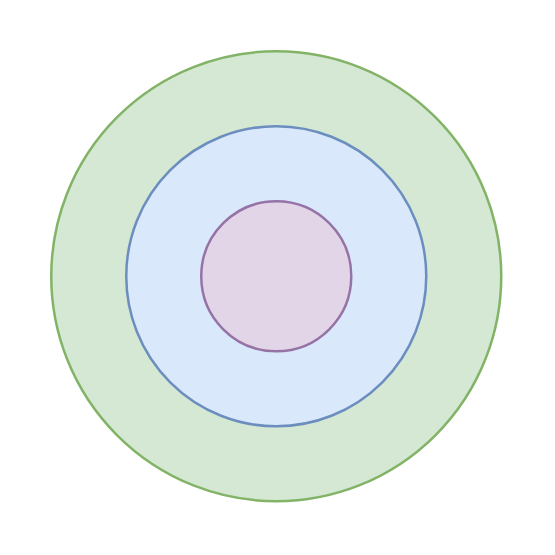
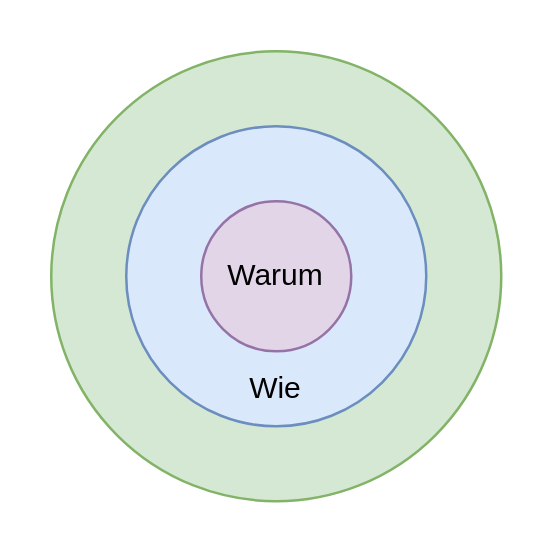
  <mxCell id="0" />
  <mxCell id="1" parent="0" />
  <mxCell id="2" value="" style="ellipse;whiteSpace=wrap;html=1;aspect=fixed;fillColor=#d5e8d4;strokeColor=#82b366;" parent="1" vertex="1"><mxGeometry x="20" y="20" width="180" height="180" as="geometry" /></mxCell>
  <mxCell id="3" value="" style="ellipse;whiteSpace=wrap;html=1;aspect=fixed;fillColor=#dae8fc;strokeColor=#6c8ebf;" parent="1" vertex="1"><mxGeometry x="50" y="50" width="120" height="120" as="geometry" /></mxCell>
  <mxCell id="4" value="" style="ellipse;whiteSpace=wrap;html=1;aspect=fixed;fillColor=#e1d5e7;strokeColor=#9673a6;" parent="1" vertex="1"><mxGeometry x="80" y="80" width="60" height="60" as="geometry" /></mxCell>
+ <mxCell id="5" value="Warum" style="text;html=1;align=center;verticalAlign=middle;whiteSpace=wrap;rounded=0;" parent="1" vertex="1"><mxGeometry x="80" y="95" width="60" height="30" as="geometry" /></mxCell>
+ <mxCell id="6" value="Wie" style="text;html=1;align=center;verticalAlign=middle;whiteSpace=wrap;rounded=0;" parent="1" vertex="1"><mxGeometry x="80" y="140" width="60" height="30" as="geometry" /></mxCell>
